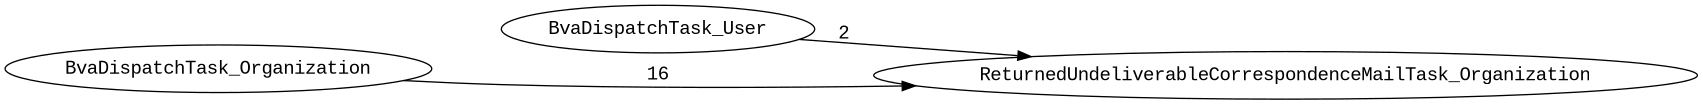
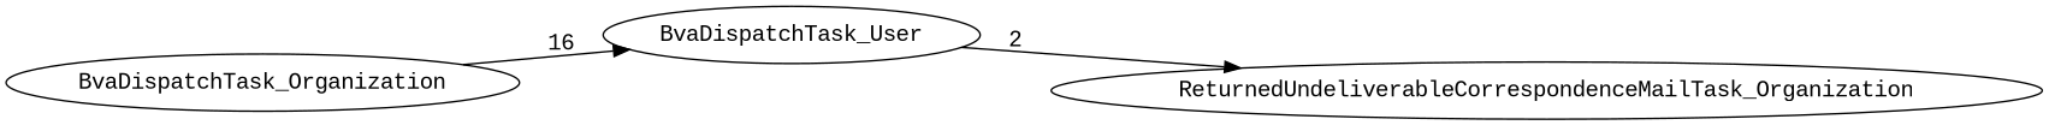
  digraph {
    fontname="Liberation Mono"
    rankdir=LR
    node [fontname="Liberation Mono"]
    edge [fontname="Liberation Mono"]
    BvaDispatchTask_User
    ReturnedUndeliverableCorrespondenceMailTask_Organization
    BvaDispatchTask_Organization
    BvaDispatchTask_User -> ReturnedUndeliverableCorrespondenceMailTask_Organization [label=2]
-   BvaDispatchTask_Organization -> ReturnedUndeliverableCorrespondenceMailTask_Organization [label=16]
+   BvaDispatchTask_Organization -> BvaDispatchTask_User [label=16]
  }
